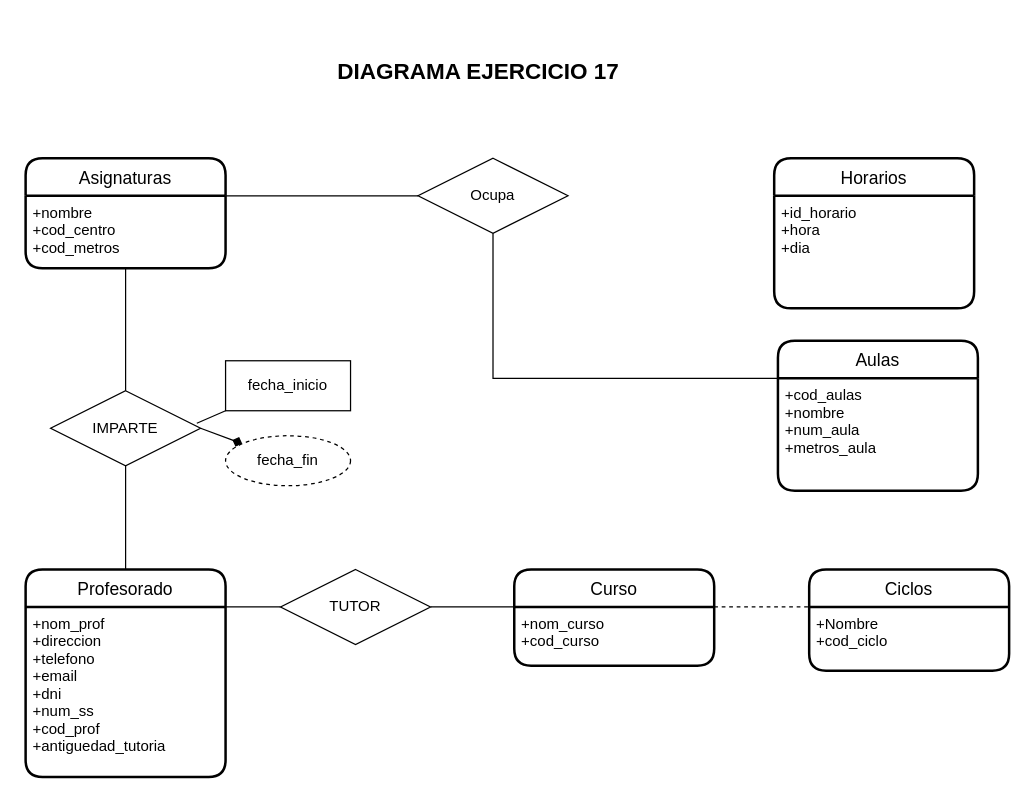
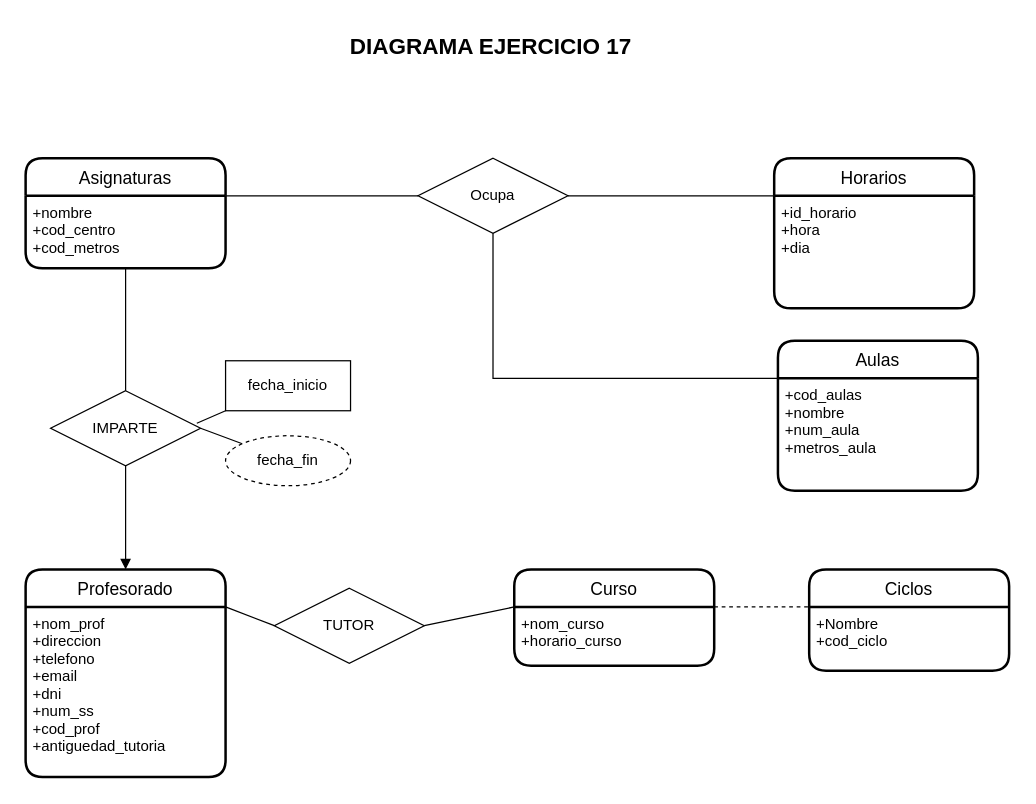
  <mxCell id="0" />
  <mxCell id="1" parent="0" />
  <mxCell id="2" value="Horarios" style="swimlane;childLayout=stackLayout;horizontal=1;startSize=30;horizontalStack=0;rounded=1;fontSize=14;fontStyle=0;strokeWidth=2;resizeParent=0;resizeLast=1;shadow=0;dashed=0;align=center;" vertex="1" parent="1"><mxGeometry x="619" y="126" width="160" height="120" as="geometry" /></mxCell>
  <mxCell id="3" value="+id_horario&#10;+hora&#10;+dia" style="align=left;strokeColor=none;fillColor=none;spacingLeft=4;fontSize=12;verticalAlign=top;resizable=0;rotatable=0;part=1;fontStyle=0" vertex="1" parent="2"><mxGeometry y="30" width="160" height="90" as="geometry" /></mxCell>
  <mxCell id="4" value="Asignaturas" style="swimlane;childLayout=stackLayout;horizontal=1;startSize=30;horizontalStack=0;rounded=1;fontSize=14;fontStyle=0;strokeWidth=2;resizeParent=0;resizeLast=1;shadow=0;dashed=0;align=center;" vertex="1" parent="1"><mxGeometry x="20" y="126" width="160" height="88" as="geometry" /></mxCell>
  <mxCell id="5" value="+nombre&#10;+cod_centro&#10;+cod_metros" style="align=left;strokeColor=none;fillColor=none;spacingLeft=4;fontSize=12;verticalAlign=top;resizable=0;rotatable=0;part=1;" vertex="1" parent="4"><mxGeometry y="30" width="160" height="58" as="geometry" /></mxCell>
  <mxCell id="6" value="Profesorado" style="swimlane;childLayout=stackLayout;horizontal=1;startSize=30;horizontalStack=0;rounded=1;fontSize=14;fontStyle=0;strokeWidth=2;resizeParent=0;resizeLast=1;shadow=0;dashed=0;align=center;" vertex="1" parent="1"><mxGeometry x="20" y="455" width="160" height="166" as="geometry" /></mxCell>
  <mxCell id="7" value="+nom_prof&#10;+direccion&#10;+telefono&#10;+email&#10;+dni&#10;+num_ss&#10;+cod_prof&#10;+antiguedad_tutoria&#10;&#10;&#10;" style="align=left;strokeColor=none;fillColor=none;spacingLeft=4;fontSize=12;verticalAlign=top;resizable=0;rotatable=0;part=1;" vertex="1" parent="6"><mxGeometry y="30" width="160" height="136" as="geometry" /></mxCell>
  <mxCell id="8" value="Ciclos" style="swimlane;childLayout=stackLayout;horizontal=1;startSize=30;horizontalStack=0;rounded=1;fontSize=14;fontStyle=0;strokeWidth=2;resizeParent=0;resizeLast=1;shadow=0;dashed=0;align=center;" vertex="1" parent="1"><mxGeometry x="647" y="455" width="160" height="81" as="geometry" /></mxCell>
  <mxCell id="9" value="+Nombre&#10;+cod_ciclo&#10;" style="align=left;strokeColor=none;fillColor=none;spacingLeft=4;fontSize=12;verticalAlign=top;resizable=0;rotatable=0;part=1;" vertex="1" parent="8"><mxGeometry y="30" width="160" height="51" as="geometry" /></mxCell>
  <mxCell id="10" value="Aulas" style="swimlane;childLayout=stackLayout;horizontal=1;startSize=30;horizontalStack=0;rounded=1;fontSize=14;fontStyle=0;strokeWidth=2;resizeParent=0;resizeLast=1;shadow=0;dashed=0;align=center;" vertex="1" parent="1"><mxGeometry x="622" y="272" width="160" height="120" as="geometry" /></mxCell>
  <mxCell id="11" value="+cod_aulas&#10;+nombre&#10;+num_aula&#10;+metros_aula&#10;" style="align=left;strokeColor=none;fillColor=none;spacingLeft=4;fontSize=12;verticalAlign=top;resizable=0;rotatable=0;part=1;" vertex="1" parent="10"><mxGeometry y="30" width="160" height="90" as="geometry" /></mxCell>
  <mxCell id="12" value="" style="endArrow=none;html=1;rounded=0;exitX=1;exitY=0;exitDx=0;exitDy=0;entryX=0;entryY=0.5;entryDx=0;entryDy=0;" edge="1" parent="1" source="5" target="14"><mxGeometry relative="1" as="geometry"><mxPoint x="196" y="156" as="sourcePoint" /><mxPoint x="356" y="156" as="targetPoint" /></mxGeometry></mxCell>
  <mxCell id="13" value="" style="endArrow=none;html=1;rounded=0;entryX=0;entryY=0.25;entryDx=0;entryDy=0;exitX=0.5;exitY=1;exitDx=0;exitDy=0;edgeStyle=orthogonalEdgeStyle;" edge="1" parent="1" source="14" target="10"><mxGeometry relative="1" as="geometry"><mxPoint x="412" y="302" as="sourcePoint" /><mxPoint x="576" y="313" as="targetPoint" /></mxGeometry></mxCell>
  <mxCell id="14" value="Ocupa" style="shape=rhombus;perimeter=rhombusPerimeter;whiteSpace=wrap;html=1;align=center;" vertex="1" parent="1"><mxGeometry x="334" y="126" width="120" height="60" as="geometry" /></mxCell>
+ <mxCell id="15" value="" style="endArrow=none;html=1;rounded=0;exitX=1;exitY=0.5;exitDx=0;exitDy=0;entryX=0;entryY=0.25;entryDx=0;entryDy=0;" edge="1" parent="1" source="14" target="2"><mxGeometry relative="1" as="geometry"><mxPoint x="460" y="155.5" as="sourcePoint" /><mxPoint x="614" y="155.5" as="targetPoint" /></mxGeometry></mxCell>
  <mxCell id="16" value="IMPARTE" style="shape=rhombus;perimeter=rhombusPerimeter;whiteSpace=wrap;html=1;align=center;" vertex="1" parent="1"><mxGeometry x="40" y="312" width="120" height="60" as="geometry" /></mxCell>
  <mxCell id="17" value="" style="endArrow=none;html=1;rounded=0;exitX=0.5;exitY=1;exitDx=0;exitDy=0;entryX=0.5;entryY=0;entryDx=0;entryDy=0;" edge="1" parent="1" source="5" target="16"><mxGeometry relative="1" as="geometry"><mxPoint x="180" y="274" as="sourcePoint" /><mxPoint x="345" y="274" as="targetPoint" /></mxGeometry></mxCell>
- <mxCell id="18" value="" style="endArrow=none;html=1;rounded=0;exitX=0.5;exitY=1;exitDx=0;exitDy=0;entryX=0.5;entryY=0;entryDx=0;entryDy=0;" edge="1" parent="1" source="16" target="6"><mxGeometry relative="1" as="geometry"><mxPoint x="103" y="376" as="sourcePoint" /><mxPoint x="103" y="474" as="targetPoint" /></mxGeometry></mxCell>
+ <mxCell id="18" value="" style="endArrow=block;html=1;rounded=0;exitX=0.5;exitY=1;exitDx=0;exitDy=0;entryX=0.5;entryY=0;entryDx=0;entryDy=0;" edge="1" parent="1" source="16" target="6"><mxGeometry relative="1" as="geometry"><mxPoint x="103" y="376" as="sourcePoint" /><mxPoint x="103" y="474" as="targetPoint" /></mxGeometry></mxCell>
  <mxCell id="19" value="Curso" style="swimlane;childLayout=stackLayout;horizontal=1;startSize=30;horizontalStack=0;rounded=1;fontSize=14;fontStyle=0;strokeWidth=2;resizeParent=0;resizeLast=1;shadow=0;dashed=0;align=center;" vertex="1" parent="1"><mxGeometry x="411" y="455" width="160" height="77" as="geometry" /></mxCell>
- <mxCell id="20" value="+nom_curso&#10;+cod_curso&#10;" style="align=left;strokeColor=none;fillColor=none;spacingLeft=4;fontSize=12;verticalAlign=top;resizable=0;rotatable=0;part=1;" vertex="1" parent="19"><mxGeometry y="30" width="160" height="47" as="geometry" /></mxCell>
+ <mxCell id="20" value="+nom_curso&#10;+horario_curso&#10;" style="align=left;strokeColor=none;fillColor=none;spacingLeft=4;fontSize=12;verticalAlign=top;resizable=0;rotatable=0;part=1;" vertex="1" parent="19"><mxGeometry y="30" width="160" height="47" as="geometry" /></mxCell>
  <mxCell id="21" value="" style="endArrow=none;html=1;rounded=0;exitX=1;exitY=0.5;exitDx=0;exitDy=0;entryX=0;entryY=0;entryDx=0;entryDy=0;startArrow=none;" edge="1" parent="1" source="24" target="20"><mxGeometry relative="1" as="geometry"><mxPoint x="193" y="484" as="sourcePoint" /><mxPoint x="353" y="484" as="targetPoint" /></mxGeometry></mxCell>
  <mxCell id="22" value="" style="endArrow=none;html=1;rounded=0;exitX=1;exitY=0;exitDx=0;exitDy=0;entryX=0;entryY=0;entryDx=0;entryDy=0;dashed=1;" edge="1" parent="1" source="20" target="9"><mxGeometry relative="1" as="geometry"><mxPoint x="520" y="484" as="sourcePoint" /><mxPoint x="700" y="484" as="targetPoint" /></mxGeometry></mxCell>
- <mxCell id="23" value="" style="endArrow=diamond;html=1;rounded=0;exitX=1;exitY=0.5;exitDx=0;exitDy=0;" edge="1" parent="1" source="16" target="27"><mxGeometry relative="1" as="geometry"><mxPoint x="433" y="443" as="sourcePoint" /><mxPoint x="200" y="342" as="targetPoint" /></mxGeometry></mxCell>
- <mxCell id="24" value="TUTOR" style="shape=rhombus;perimeter=rhombusPerimeter;whiteSpace=wrap;html=1;align=center;" vertex="1" parent="1"><mxGeometry x="224" y="455" width="120" height="60" as="geometry" /></mxCell>
+ <mxCell id="23" value="" style="endArrow=none;html=1;rounded=0;exitX=1;exitY=0.5;exitDx=0;exitDy=0;" edge="1" parent="1" source="16" target="27"><mxGeometry relative="1" as="geometry"><mxPoint x="433" y="443" as="sourcePoint" /><mxPoint x="200" y="342" as="targetPoint" /></mxGeometry></mxCell>
+ <mxCell id="24" value="TUTOR" style="shape=rhombus;perimeter=rhombusPerimeter;whiteSpace=wrap;html=1;align=center;" vertex="1" parent="1"><mxGeometry x="219" y="470" width="120" height="60" as="geometry" /></mxCell>
  <mxCell id="25" value="" style="endArrow=none;html=1;rounded=0;exitX=1;exitY=0;exitDx=0;exitDy=0;entryX=0;entryY=0.5;entryDx=0;entryDy=0;" edge="1" parent="1" source="7" target="24"><mxGeometry relative="1" as="geometry"><mxPoint x="180" y="485" as="sourcePoint" /><mxPoint x="360" y="485" as="targetPoint" /></mxGeometry></mxCell>
- <mxCell id="26" value="&lt;font style=&quot;font-size: 18px;&quot;&gt;&lt;b&gt;DIAGRAMA EJERCICIO 17&lt;/b&gt;&lt;/font&gt;" style="text;html=1;align=center;verticalAlign=middle;resizable=0;points=[];autosize=1;strokeColor=none;fillColor=none;" vertex="1" parent="1"><mxGeometry x="260" y="40" width="244" height="34" as="geometry" /></mxCell>
+ <mxCell id="26" value="&lt;font style=&quot;font-size: 18px;&quot;&gt;&lt;b&gt;DIAGRAMA EJERCICIO 17&lt;/b&gt;&lt;/font&gt;" style="text;html=1;align=center;verticalAlign=middle;resizable=0;points=[];autosize=1;strokeColor=none;fillColor=none;" vertex="1" parent="1"><mxGeometry x="270" y="20" width="244" height="34" as="geometry" /></mxCell>
  <mxCell id="27" value="fecha_fin" style="ellipse;whiteSpace=wrap;html=1;align=center;dashed=1;" vertex="1" parent="1"><mxGeometry x="180" y="348" width="100" height="40" as="geometry" /></mxCell>
  <mxCell id="28" value="fecha_inicio" style="whiteSpace=wrap;html=1;align=center;rounded=0;" vertex="1" parent="1"><mxGeometry x="180" y="288" width="100" height="40" as="geometry" /></mxCell>
  <mxCell id="29" value="" style="endArrow=none;html=1;rounded=0;entryX=0;entryY=1;entryDx=0;entryDy=0;" edge="1" parent="1" target="28"><mxGeometry relative="1" as="geometry"><mxPoint x="157" y="338" as="sourcePoint" /><mxPoint x="187" y="368" as="targetPoint" /></mxGeometry></mxCell>
